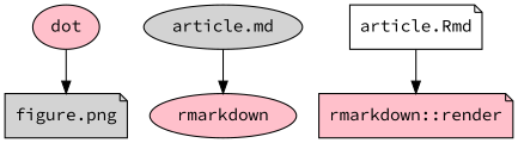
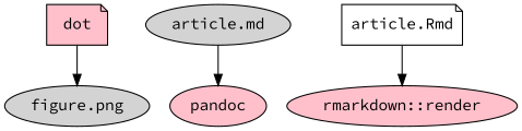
  digraph {
    fontname="Source Code Pro"
    node [fillcolor=pink fontname="Source Code Pro" shape=ellipse style=filled]
    edge [fontname="Source Code Pro"]
-   dot
-   "figure.png" [fillcolor=lightgray shape=note]
+   dot [shape=note]
+   "figure.png" [fillcolor=lightgray]
    "article.md" [fillcolor=lightgray]
-   pandoc [label=rmarkdown]
-   "rmarkdown::render" [shape=note]
+   pandoc
+   "rmarkdown::render"
    "article.Rmd" [fillcolor=white shape=note]
    dot -> "figure.png"
    "article.md" -> pandoc
    "article.Rmd" -> "rmarkdown::render"
  }
